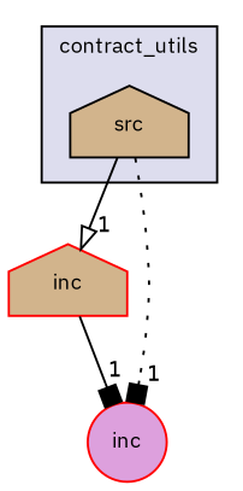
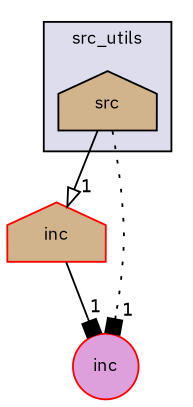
  digraph {
    compound=true
    fontname="IBM Plex Sans"
    node [fillcolor=tan fontname="IBM Plex Sans" fontsize=10 shape=house style=filled color=red]
    edge [headlabel=1 labeldistance=1.5 labelfontname=Helvetica labelfontsize=10 style=solid arrowhead=box fontname="IBM Plex Sans"]
    n1 [label=src pencolor=black color=""]
    n2 [label=inc]
    n3 [fillcolor=plum label=inc shape=circle]
    subgraph cluster_1 {
      bgcolor="#ddddee"
      fontsize=10
-     label=contract_utils
+     label=src_utils
      pencolor=black
      n1
    }
    n1 -> n2 [arrowhead=onormal]
    n1 -> n3 [style=dotted]
    n2 -> n3
  }
